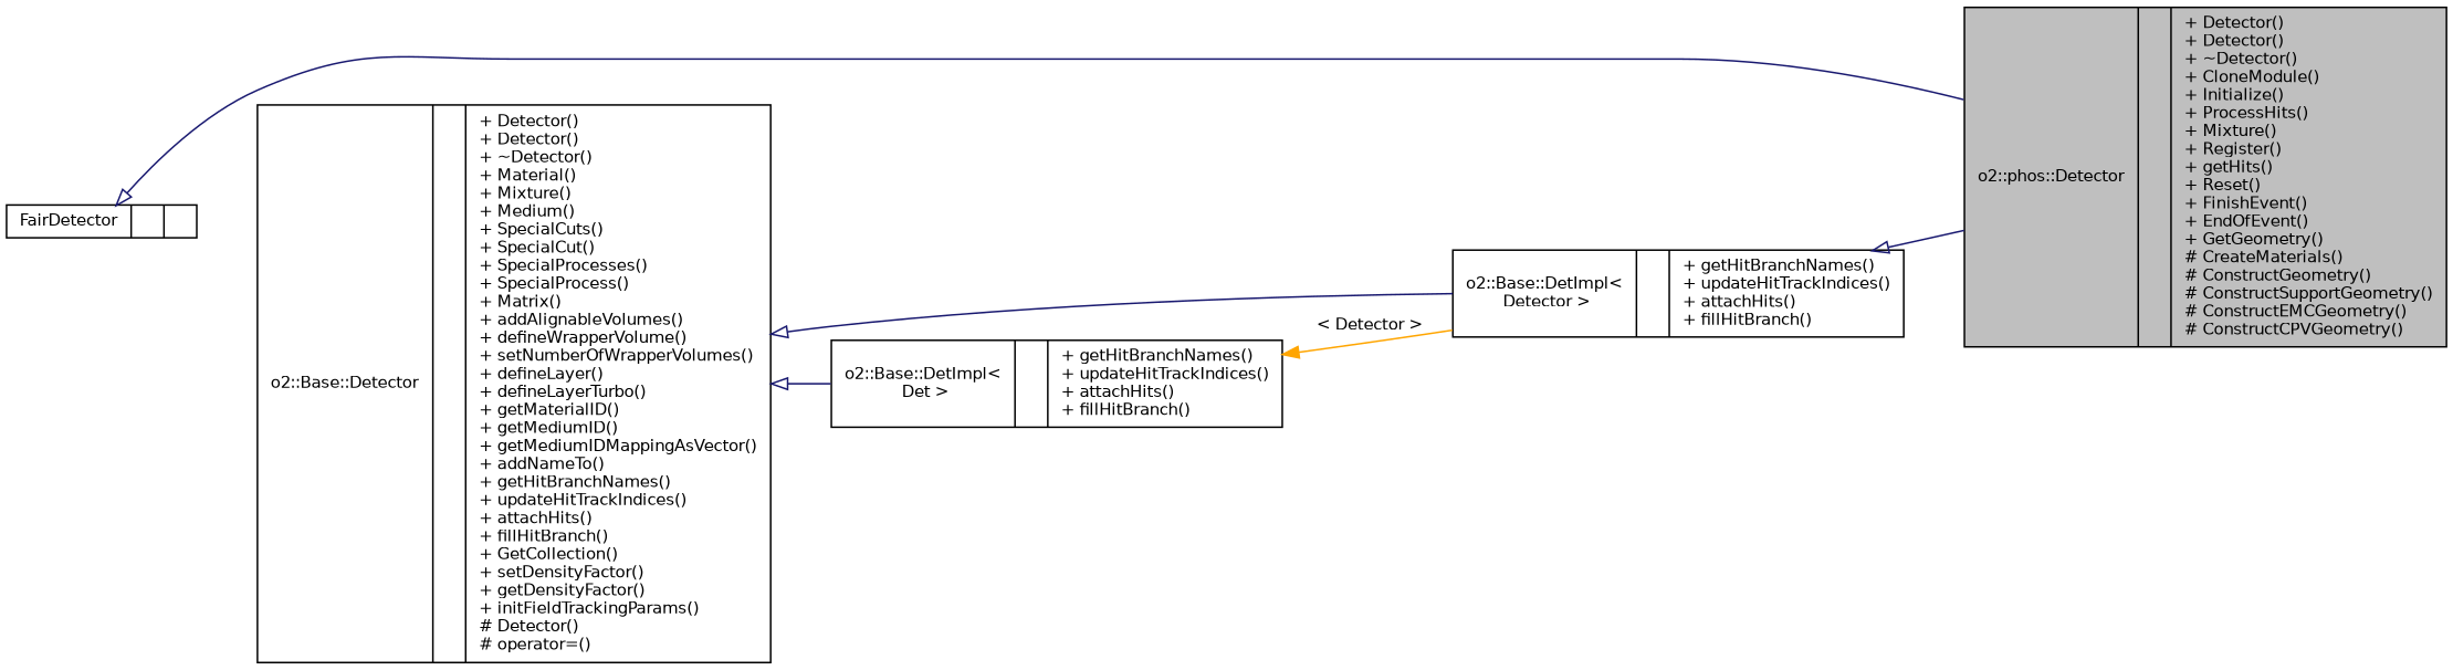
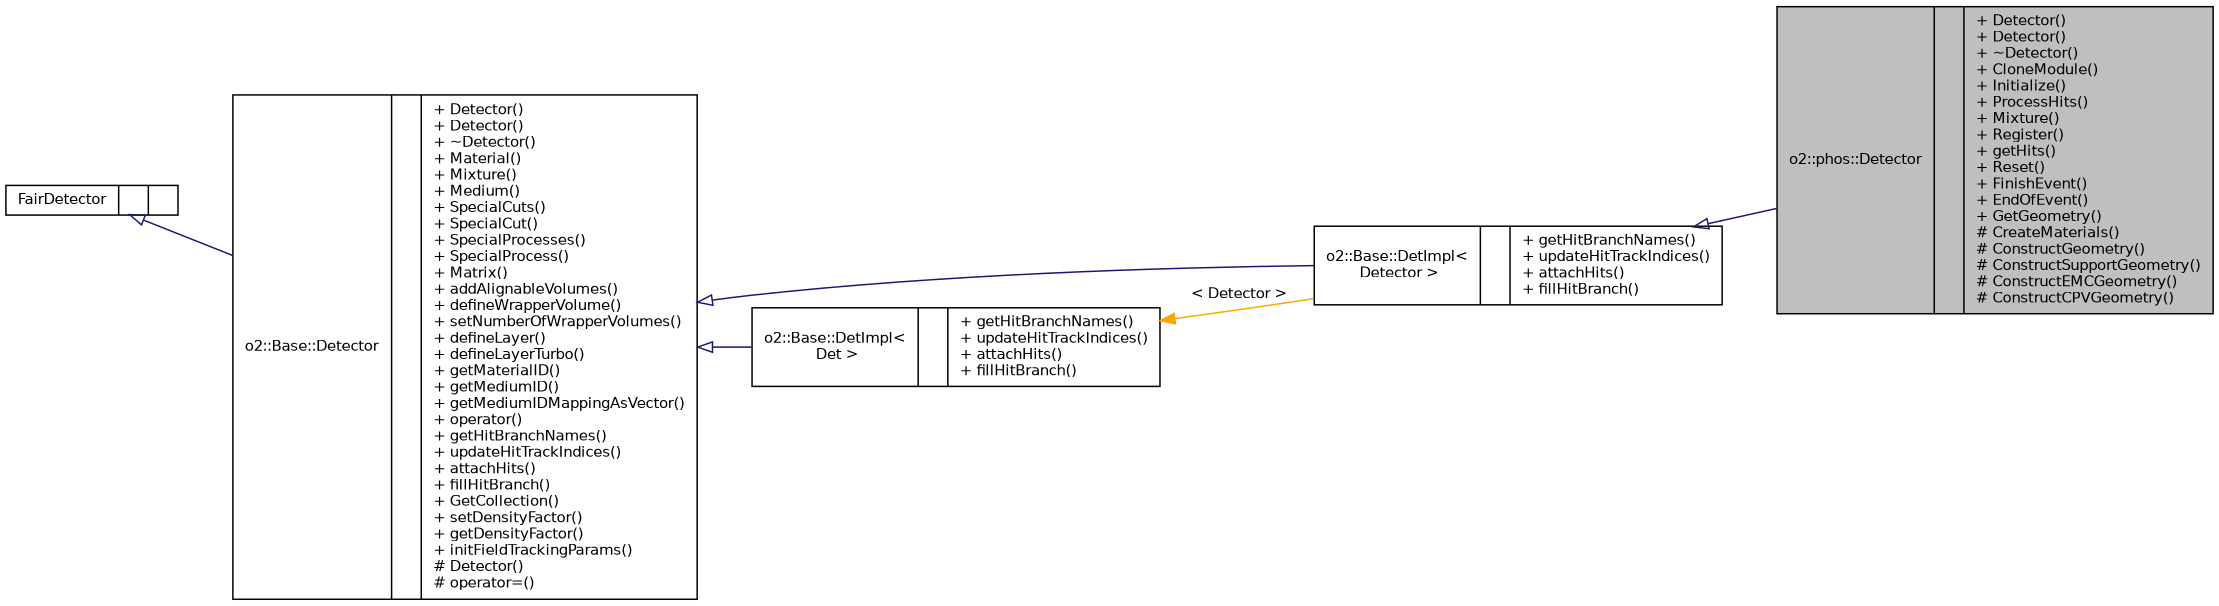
  digraph {
    rankdir=LR
    node [color=black fontname=Helvetica fontsize=10 shape=record]
    edge [arrowtail=onormal color=midnightblue dir=back fontname=Helvetica fontsize=10 labelfontname=Helvetica labelfontsize=10 style=solid]
    n1 [fillcolor=grey75 fontcolor=black height=0.2 label="{o2::phos::Detector\n||+ Detector()\l+ Detector()\l+ ~Detector()\l+ CloneModule()\l+ Initialize()\l+ ProcessHits()\l+ Mixture()\l+ Register()\l+ getHits()\l+ Reset()\l+ FinishEvent()\l+ EndOfEvent()\l+ GetGeometry()\l# CreateMaterials()\l# ConstructGeometry()\l# ConstructSupportGeometry()\l# ConstructEMCGeometry()\l# ConstructCPVGeometry()\l}" style=filled width=0.4]
    n2 [height=0.2 label="{o2::Base::DetImpl\<\l Detector \>\n||+ getHitBranchNames()\l+ updateHitTrackIndices()\l+ attachHits()\l+ fillHitBranch()\l}" width=0.4]
-   n3 [height=0.2 label="{o2::Base::Detector\n||+ Detector()\l+ Detector()\l+ ~Detector()\l+ Material()\l+ Mixture()\l+ Medium()\l+ SpecialCuts()\l+ SpecialCut()\l+ SpecialProcesses()\l+ SpecialProcess()\l+ Matrix()\l+ addAlignableVolumes()\l+ defineWrapperVolume()\l+ setNumberOfWrapperVolumes()\l+ defineLayer()\l+ defineLayerTurbo()\l+ getMaterialID()\l+ getMediumID()\l+ getMediumIDMappingAsVector()\l+ addNameTo()\l+ getHitBranchNames()\l+ updateHitTrackIndices()\l+ attachHits()\l+ fillHitBranch()\l+ GetCollection()\l+ setDensityFactor()\l+ getDensityFactor()\l+ initFieldTrackingParams()\l# Detector()\l# operator=()\l}" width=0.4]
+   n3 [height=0.2 label="{o2::Base::Detector\n||+ Detector()\l+ Detector()\l+ ~Detector()\l+ Material()\l+ Mixture()\l+ Medium()\l+ SpecialCuts()\l+ SpecialCut()\l+ SpecialProcesses()\l+ SpecialProcess()\l+ Matrix()\l+ addAlignableVolumes()\l+ defineWrapperVolume()\l+ setNumberOfWrapperVolumes()\l+ defineLayer()\l+ defineLayerTurbo()\l+ getMaterialID()\l+ getMediumID()\l+ getMediumIDMappingAsVector()\l+ operator()\l+ getHitBranchNames()\l+ updateHitTrackIndices()\l+ attachHits()\l+ fillHitBranch()\l+ GetCollection()\l+ setDensityFactor()\l+ getDensityFactor()\l+ initFieldTrackingParams()\l# Detector()\l# operator=()\l}" width=0.4]
    n4 [height=0.2 label="{o2::Base::DetImpl\<\l Det \>\n||+ getHitBranchNames()\l+ updateHitTrackIndices()\l+ attachHits()\l+ fillHitBranch()\l}" width=0.4]
    n5 [height=0.2 label="{FairDetector\n||}" width=0.4]
    n2 -> n1
    n3 -> n2
    n3 -> n4
    n4 -> n2 [color=orange label=" \< Detector \>" arrowtail=""]
-   n5 -> n1
+   n5 -> n3
  }
